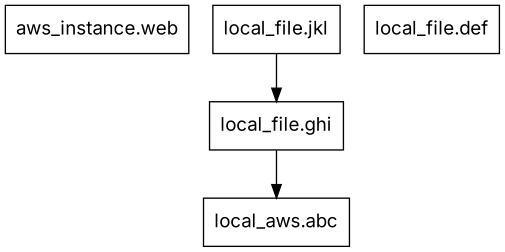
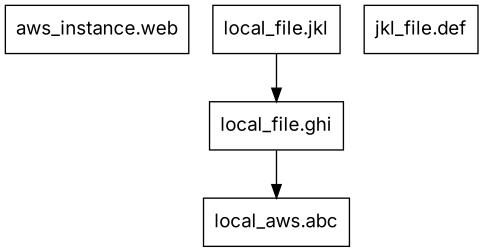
  digraph {
    fontname=Inter
    rankdir=TB
    node [fontname=Inter shape=rect]
    edge [fontname=Inter]
    n1 [label="aws_instance.web"]
    n2 [label="local_aws.abc"]
-   n3 [label="local_file.def"]
+   n3 [label="jkl_file.def"]
    n4 [label="local_file.ghi"]
    n5 [label="local_file.jkl"]
    n4 -> n2
    n5 -> n4
  }
